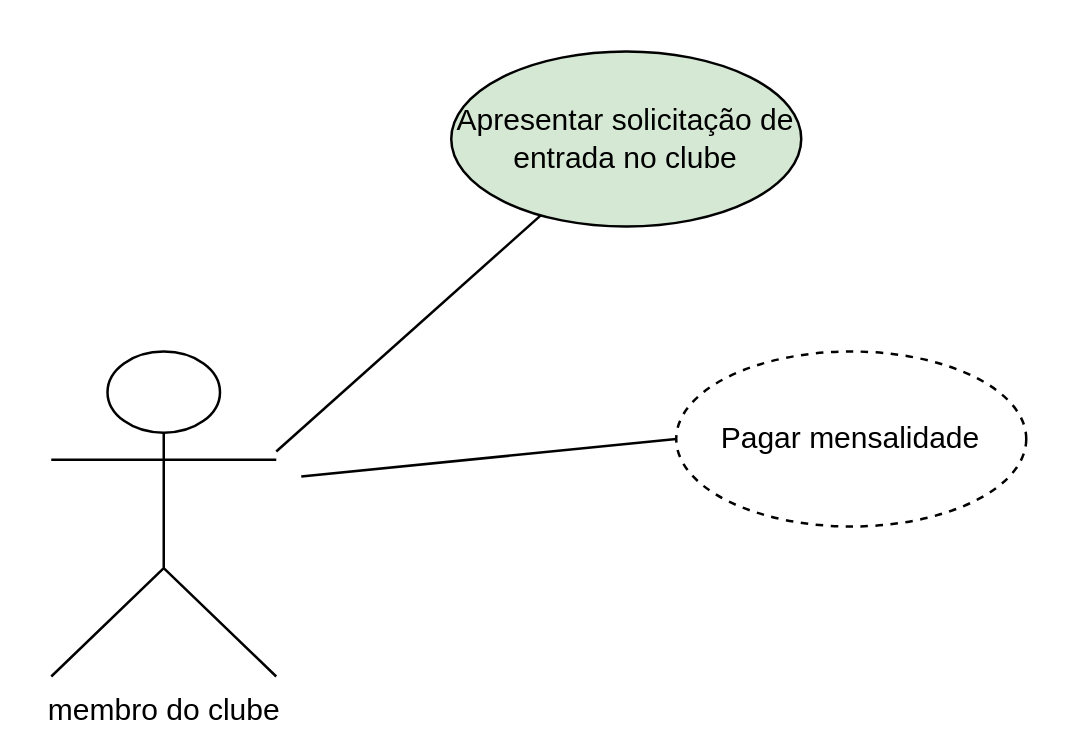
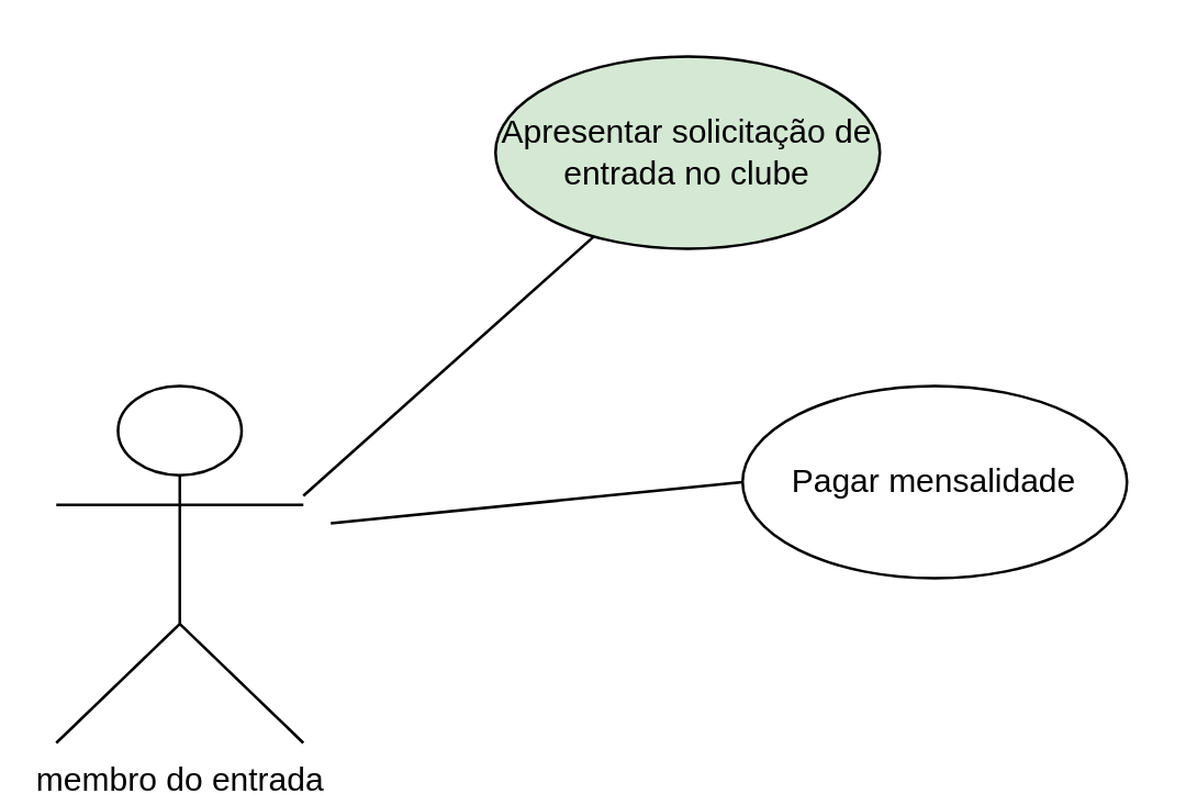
  <mxCell id="0" />
  <mxCell id="1" parent="0" />
- <mxCell id="2" value="membro do clube" style="shape=umlActor;html=1;verticalLabelPosition=bottom;verticalAlign=top;align=center;" vertex="1" parent="1"><mxGeometry x="20" y="140" width="90" height="130" as="geometry" /></mxCell>
+ <mxCell id="2" value="membro do entrada" style="shape=umlActor;html=1;verticalLabelPosition=bottom;verticalAlign=top;align=center;" vertex="1" parent="1"><mxGeometry x="20" y="140" width="90" height="130" as="geometry" /></mxCell>
  <mxCell id="3" value="Apresentar solicitação de entrada no clube" style="ellipse;whiteSpace=wrap;html=1;fillColor=#d5e8d4;" vertex="1" parent="1"><mxGeometry x="180" y="20" width="140" height="70" as="geometry" /></mxCell>
  <mxCell id="4" value="" style="edgeStyle=none;html=1;endArrow=none;verticalAlign=bottom;rounded=0;" edge="1" parent="1" target="3"><mxGeometry width="160" relative="1" as="geometry"><mxPoint x="110" y="180" as="sourcePoint" /><mxPoint x="270" y="180" as="targetPoint" /></mxGeometry></mxCell>
- <mxCell id="5" value="Pagar mensalidade" style="ellipse;whiteSpace=wrap;html=1;dashed=1;" vertex="1" parent="1"><mxGeometry x="270" y="140" width="140" height="70" as="geometry" /></mxCell>
+ <mxCell id="5" value="Pagar mensalidade" style="ellipse;whiteSpace=wrap;html=1;" vertex="1" parent="1"><mxGeometry x="270" y="140" width="140" height="70" as="geometry" /></mxCell>
  <mxCell id="6" value="" style="edgeStyle=none;html=1;endArrow=none;verticalAlign=bottom;rounded=0;entryX=0;entryY=0.5;entryDx=0;entryDy=0;" edge="1" parent="1" target="5"><mxGeometry width="160" relative="1" as="geometry"><mxPoint x="120" y="190" as="sourcePoint" /><mxPoint x="226" y="96" as="targetPoint" /></mxGeometry></mxCell>
